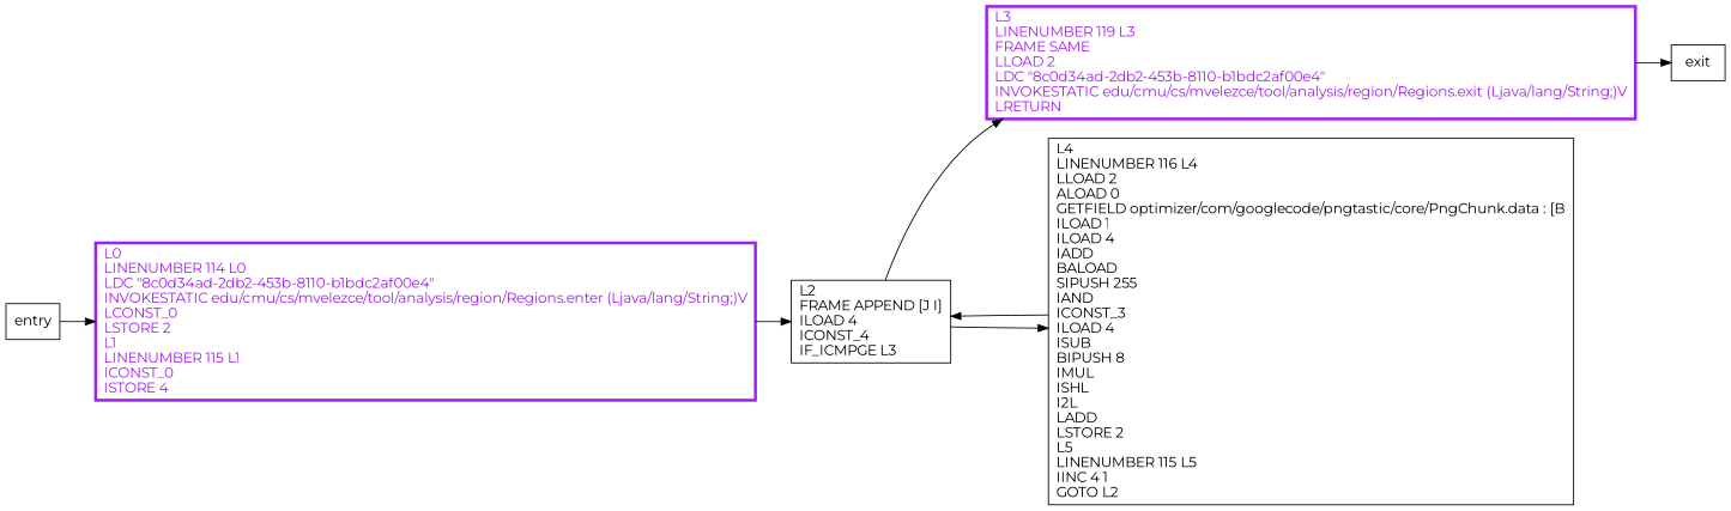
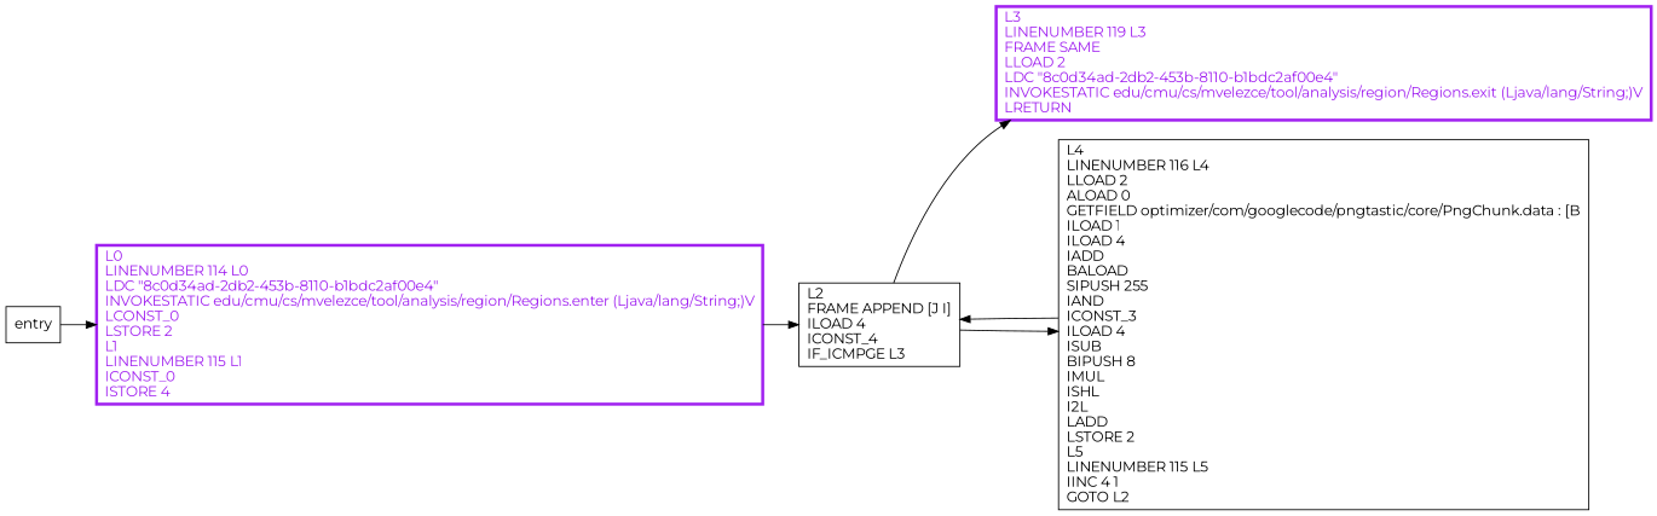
  digraph {
    rankdir=LR
    fontname=Montserrat
    node [shape=record fontname=Montserrat]
    edge [fontname=Montserrat]
    n1 [color=purple fontcolor=purple label="L3\lLINENUMBER 119 L3\lFRAME SAME\lLLOAD 2\lLDC \"8c0d34ad-2db2-453b-8110-b1bdc2af00e4\"\lINVOKESTATIC edu/cmu/cs/mvelezce/tool/analysis/region/Regions.exit (Ljava/lang/String;)V\lLRETURN\l" penwidth=3]
-   exit
    n3 [color=purple fontcolor=purple label="L0\lLINENUMBER 114 L0\lLDC \"8c0d34ad-2db2-453b-8110-b1bdc2af00e4\"\lINVOKESTATIC edu/cmu/cs/mvelezce/tool/analysis/region/Regions.enter (Ljava/lang/String;)V\lLCONST_0\lLSTORE 2\lL1\lLINENUMBER 115 L1\lICONST_0\lISTORE 4\l" penwidth=3]
    n4 [label="L2\lFRAME APPEND [J I]\lILOAD 4\lICONST_4\lIF_ICMPGE L3\l"]
    n5 [label="L4\lLINENUMBER 116 L4\lLLOAD 2\lALOAD 0\lGETFIELD optimizer/com/googlecode/pngtastic/core/PngChunk.data : [B\lILOAD 1\lILOAD 4\lIADD\lBALOAD\lSIPUSH 255\lIAND\lICONST_3\lILOAD 4\lISUB\lBIPUSH 8\lIMUL\lISHL\lI2L\lLADD\lLSTORE 2\lL5\lLINENUMBER 115 L5\lIINC 4 1\lGOTO L2\l"]
    entry
-   n1 -> exit
    n3 -> n4
    n4 -> n1
    n4 -> n5
    n5 -> n4
    entry -> n3
  }
